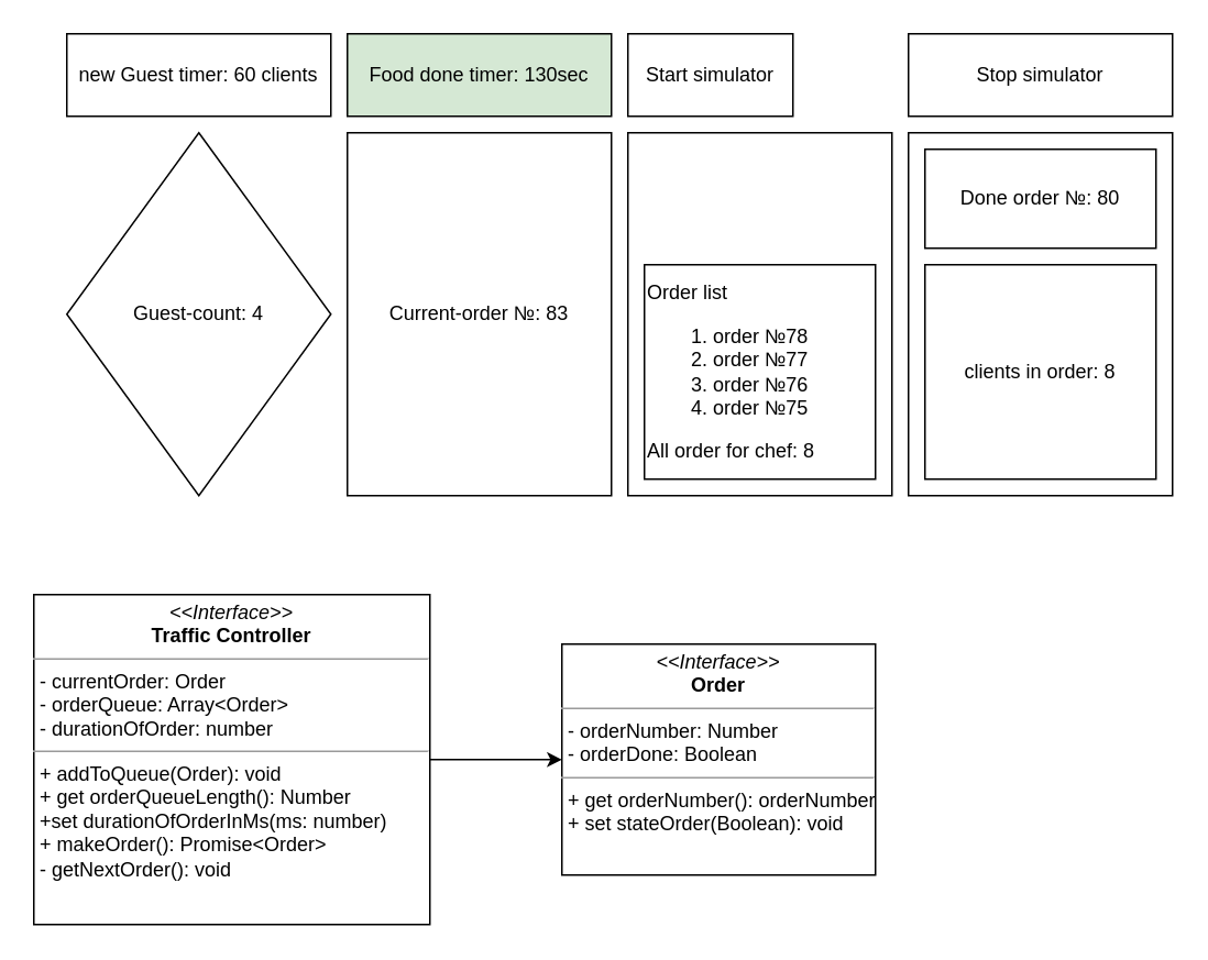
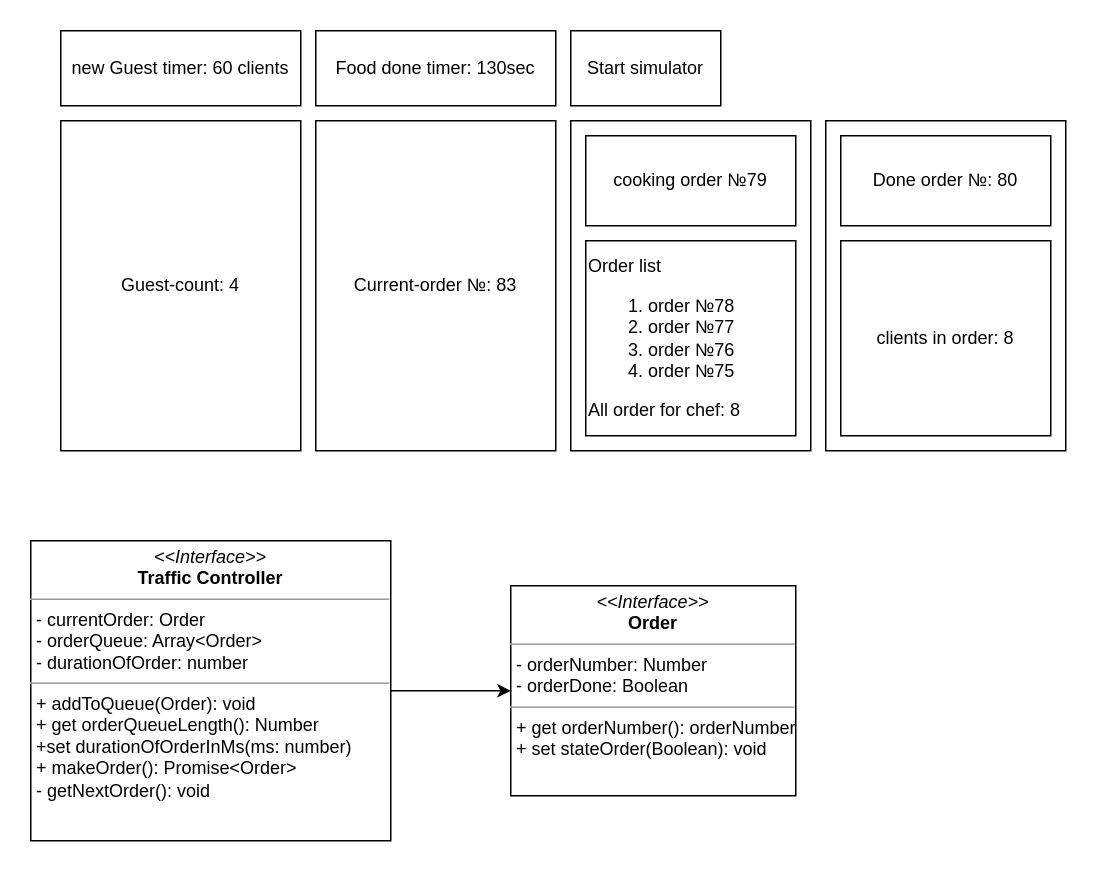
  <mxCell id="0" />
  <mxCell id="1" parent="0" />
  <mxCell id="2" value="new Guest timer: 60 clients" style="rounded=0;whiteSpace=wrap;html=1;" vertex="1" parent="1"><mxGeometry x="40" y="20" width="160" height="50" as="geometry" /></mxCell>
- <mxCell id="3" value="Food done timer: 130sec" style="rounded=0;whiteSpace=wrap;html=1;fillColor=#d5e8d4;" vertex="1" parent="1"><mxGeometry x="210" y="20" width="160" height="50" as="geometry" /></mxCell>
+ <mxCell id="3" value="Food done timer: 130sec" style="rounded=0;whiteSpace=wrap;html=1;" vertex="1" parent="1"><mxGeometry x="210" y="20" width="160" height="50" as="geometry" /></mxCell>
  <mxCell id="4" value="Start simulator" style="rounded=0;whiteSpace=wrap;html=1;" vertex="1" parent="1"><mxGeometry x="380" y="20" width="100" height="50" as="geometry" /></mxCell>
- <mxCell id="5" value="Stop simulator" style="rounded=0;whiteSpace=wrap;html=1;" vertex="1" parent="1"><mxGeometry x="550" y="20" width="160" height="50" as="geometry" /></mxCell>
- <mxCell id="6" value="Guest-count: 4" style="rhombus;whiteSpace=wrap;html=1;" vertex="1" parent="1"><mxGeometry x="40" y="80" width="160" height="220" as="geometry" /></mxCell>
+ <mxCell id="6" value="Guest-count: 4" style="rounded=0;whiteSpace=wrap;html=1;" vertex="1" parent="1"><mxGeometry x="40" y="80" width="160" height="220" as="geometry" /></mxCell>
  <mxCell id="7" value="Current-order №: 83" style="rounded=0;whiteSpace=wrap;html=1;" vertex="1" parent="1"><mxGeometry x="210" y="80" width="160" height="220" as="geometry" /></mxCell>
  <mxCell id="8" value="" style="rounded=0;whiteSpace=wrap;html=1;" vertex="1" parent="1"><mxGeometry x="380" y="80" width="160" height="220" as="geometry" /></mxCell>
+ <mxCell id="9" value="cooking order №79" style="rounded=0;whiteSpace=wrap;html=1;" vertex="1" parent="1"><mxGeometry x="390" y="90" width="140" height="60" as="geometry" /></mxCell>
  <mxCell id="10" value="Order list&lt;br&gt;&lt;ol&gt;&lt;li&gt;order №78&lt;/li&gt;&lt;li&gt;order №77&lt;/li&gt;&lt;li&gt;order №76&lt;/li&gt;&lt;li&gt;order №75&lt;/li&gt;&lt;/ol&gt;All order for chef: 8&amp;nbsp;" style="rounded=0;whiteSpace=wrap;html=1;align=left;" vertex="1" parent="1"><mxGeometry x="390" y="160" width="140" height="130" as="geometry" /></mxCell>
  <mxCell id="11" value="" style="rounded=0;whiteSpace=wrap;html=1;align=left;" vertex="1" parent="1"><mxGeometry x="550" y="80" width="160" height="220" as="geometry" /></mxCell>
  <mxCell id="12" value="&lt;span style=&quot;text-align: left&quot;&gt;Done order №: 80&lt;/span&gt;" style="rounded=0;whiteSpace=wrap;html=1;" vertex="1" parent="1"><mxGeometry x="560" y="90" width="140" height="60" as="geometry" /></mxCell>
  <mxCell id="13" value="clients in order: 8" style="rounded=0;whiteSpace=wrap;html=1;align=center;" vertex="1" parent="1"><mxGeometry x="560" y="160" width="140" height="130" as="geometry" /></mxCell>
  <mxCell id="14" value="" style="edgeStyle=orthogonalEdgeStyle;rounded=0;orthogonalLoop=1;jettySize=auto;html=1;" edge="1" parent="1" source="15" target="16"><mxGeometry relative="1" as="geometry" /></mxCell>
  <mxCell id="15" value="&lt;p style=&quot;margin: 0px ; margin-top: 4px ; text-align: center&quot;&gt;&lt;i&gt;&amp;lt;&amp;lt;Interface&amp;gt;&amp;gt;&lt;/i&gt;&lt;br&gt;&lt;b&gt;Traffic Controller&lt;/b&gt;&lt;/p&gt;&lt;hr size=&quot;1&quot;&gt;&lt;p style=&quot;margin: 0px ; margin-left: 4px&quot;&gt;- currentOrder: Order&lt;br&gt;- orderQueue&lt;span&gt;: Array&amp;lt;Order&amp;gt;&lt;/span&gt;&lt;/p&gt;&lt;p style=&quot;margin: 0px ; margin-left: 4px&quot;&gt;&lt;span&gt;- durationOfOrder: number&lt;/span&gt;&lt;/p&gt;&lt;hr size=&quot;1&quot;&gt;&lt;p style=&quot;margin: 0px ; margin-left: 4px&quot;&gt;+ addToQueue(Order): void&lt;br&gt;+ get orderQueueLength(): Number&lt;/p&gt;&lt;p style=&quot;margin: 0px ; margin-left: 4px&quot;&gt;+set durationOfOrderInMs(ms: number)&lt;/p&gt;&lt;p style=&quot;margin: 0px ; margin-left: 4px&quot;&gt;+ makeOrder(): Promise&amp;lt;Order&amp;gt;&lt;/p&gt;&lt;p style=&quot;margin: 0px ; margin-left: 4px&quot;&gt;- getNextOrder(): void&lt;/p&gt;" style="verticalAlign=top;align=left;overflow=fill;fontSize=12;fontFamily=Helvetica;html=1;" vertex="1" parent="1"><mxGeometry x="20" y="360" width="240" height="200" as="geometry" /></mxCell>
  <mxCell id="16" value="&lt;p style=&quot;margin: 0px ; margin-top: 4px ; text-align: center&quot;&gt;&lt;i&gt;&amp;lt;&amp;lt;Interface&amp;gt;&amp;gt;&lt;/i&gt;&lt;br&gt;&lt;b&gt;Order&lt;/b&gt;&lt;/p&gt;&lt;hr size=&quot;1&quot;&gt;&lt;p style=&quot;margin: 0px ; margin-left: 4px&quot;&gt;- orderNumber: Number&lt;br&gt;&lt;/p&gt;&lt;p style=&quot;margin: 0px ; margin-left: 4px&quot;&gt;- orderDone: Boolean&lt;/p&gt;&lt;hr size=&quot;1&quot;&gt;&lt;p style=&quot;margin: 0px ; margin-left: 4px&quot;&gt;+ get orderNumber(): orderNumber&lt;br&gt;+ set stateOrder(Boolean): void&lt;/p&gt;" style="verticalAlign=top;align=left;overflow=fill;fontSize=12;fontFamily=Helvetica;html=1;" vertex="1" parent="1"><mxGeometry x="340" y="390" width="190" height="140" as="geometry" /></mxCell>
